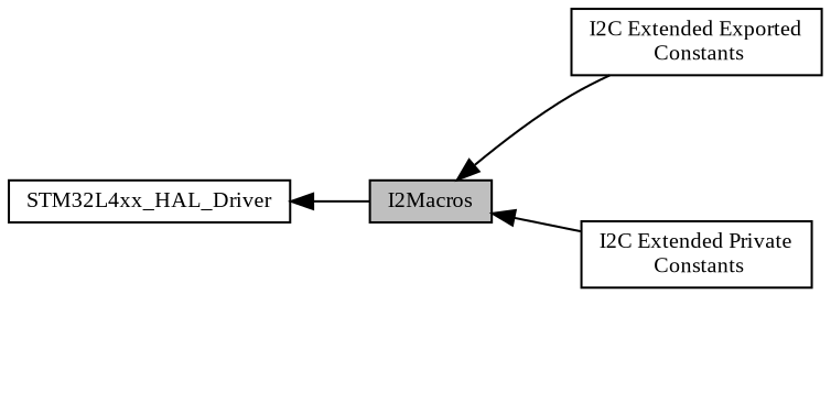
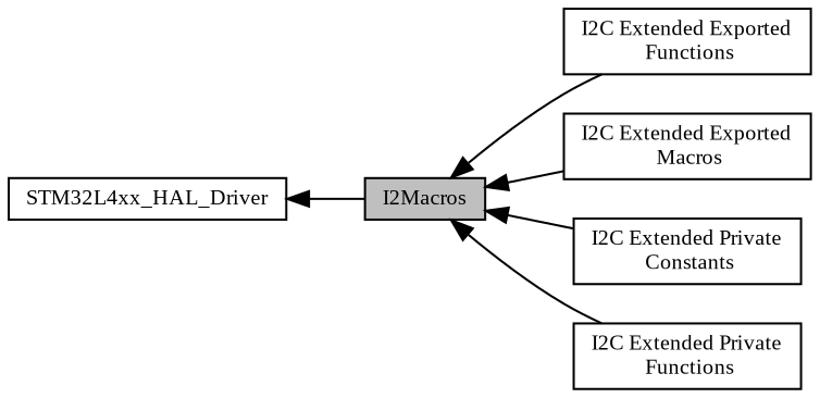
  digraph {
    fontname="Liberation Serif"
    rankdir=LR
    node [color=black fillcolor=white fontname="Liberation Serif" fontsize=10 shape=box style=filled]
    edge [dir=back fontname="Liberation Serif" fontsize=10 labelfontname=Helvetica labelfontsize=10 shape=plaintext style=solid]
    n1 [fillcolor=grey75 fontcolor=black height=0.2 label=I2Macros width=0.4]
-   n2 [height=0.2 label="I2C Extended Exported\l Constants" width=0.4]
+   n2 [height=0.2 label="I2C Extended Exported\l Functions" width=0.4]
+   n3 [height=0.2 label="I2C Extended Exported\l Macros" width=0.4]
    n4 [height=0.2 label="I2C Extended Private\l Constants" width=0.4]
+   n5 [height=0.2 label="I2C Extended Private\l Functions" width=0.4]
    n6 [height=0.2 label=STM32L4xx_HAL_Driver width=0.4]
    n1 -> n2
+   n1 -> n3
    n1 -> n4
+   n1 -> n5
    n6 -> n1
  }
